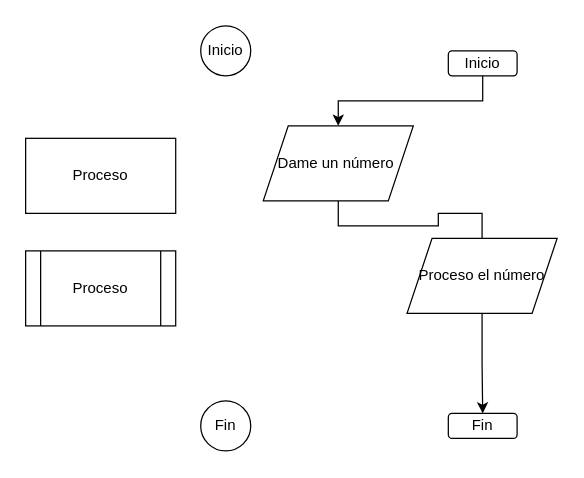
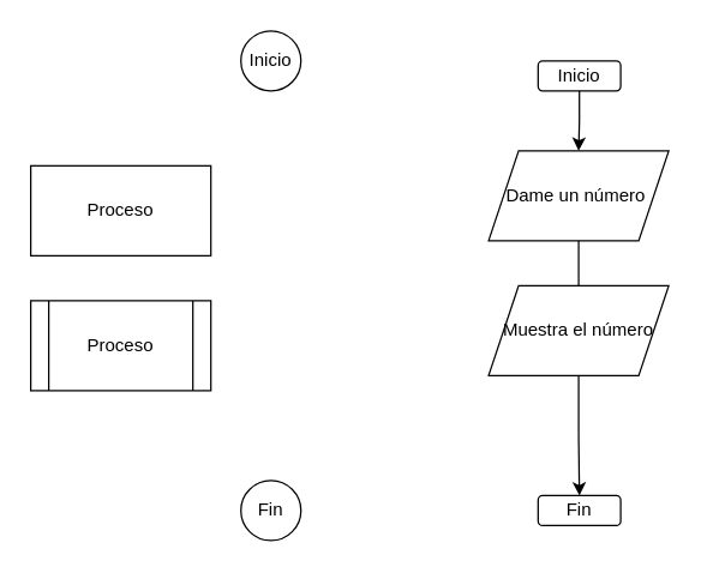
  <mxCell id="0" />
  <mxCell id="1" parent="0" />
  <mxCell id="2" value="Proceso" style="shape=process;whiteSpace=wrap;html=1;backgroundOutline=1;" vertex="1" parent="1"><mxGeometry x="20" y="200" width="120" height="60" as="geometry" /></mxCell>
  <mxCell id="3" style="edgeStyle=orthogonalEdgeStyle;rounded=0;orthogonalLoop=1;jettySize=auto;html=1;exitX=0.5;exitY=1;exitDx=0;exitDy=0;entryX=0.5;entryY=0;entryDx=0;entryDy=0;" edge="1" parent="1" source="4" target="8"><mxGeometry relative="1" as="geometry" /></mxCell>
  <mxCell id="4" value="Inicio" style="rounded=1;whiteSpace=wrap;html=1;" vertex="1" parent="1"><mxGeometry x="358" y="40" width="55" height="20" as="geometry" /></mxCell>
  <mxCell id="5" value="Fin" style="rounded=1;whiteSpace=wrap;html=1;" vertex="1" parent="1"><mxGeometry x="358" y="330" width="55" height="20" as="geometry" /></mxCell>
  <mxCell id="6" value="Proceso" style="rounded=0;whiteSpace=wrap;html=1;" vertex="1" parent="1"><mxGeometry x="20" y="110" width="120" height="60" as="geometry" /></mxCell>
  <mxCell id="7" style="edgeStyle=orthogonalEdgeStyle;rounded=0;orthogonalLoop=1;jettySize=auto;html=1;exitX=0.5;exitY=1;exitDx=0;exitDy=0;entryX=0.5;entryY=0;entryDx=0;entryDy=0;endArrow=none;" edge="1" parent="1" source="8" target="12"><mxGeometry relative="1" as="geometry" /></mxCell>
- <mxCell id="8" value="Dame un número&amp;nbsp;" style="shape=parallelogram;perimeter=parallelogramPerimeter;whiteSpace=wrap;html=1;fixedSize=1;" vertex="1" parent="1"><mxGeometry x="210" y="100" width="120" height="60" as="geometry" /></mxCell>
+ <mxCell id="8" value="Dame un número&amp;nbsp;" style="shape=parallelogram;perimeter=parallelogramPerimeter;whiteSpace=wrap;html=1;fixedSize=1;" vertex="1" parent="1"><mxGeometry x="325" y="100" width="120" height="60" as="geometry" /></mxCell>
  <mxCell id="9" value="Inicio" style="ellipse;whiteSpace=wrap;html=1;aspect=fixed;" vertex="1" parent="1"><mxGeometry x="160" y="20" width="40" height="40" as="geometry" /></mxCell>
  <mxCell id="10" value="Fin" style="ellipse;whiteSpace=wrap;html=1;aspect=fixed;" vertex="1" parent="1"><mxGeometry x="160" y="320" width="40" height="40" as="geometry" /></mxCell>
  <mxCell id="11" style="edgeStyle=orthogonalEdgeStyle;rounded=0;orthogonalLoop=1;jettySize=auto;html=1;exitX=0.5;exitY=1;exitDx=0;exitDy=0;entryX=0.5;entryY=0;entryDx=0;entryDy=0;" edge="1" parent="1" source="12" target="5"><mxGeometry relative="1" as="geometry" /></mxCell>
- <mxCell id="12" value="Proceso el número" style="shape=parallelogram;perimeter=parallelogramPerimeter;whiteSpace=wrap;html=1;fixedSize=1;" vertex="1" parent="1"><mxGeometry x="325" y="190" width="120" height="60" as="geometry" /></mxCell>
+ <mxCell id="12" value="Muestra el número" style="shape=parallelogram;perimeter=parallelogramPerimeter;whiteSpace=wrap;html=1;fixedSize=1;" vertex="1" parent="1"><mxGeometry x="325" y="190" width="120" height="60" as="geometry" /></mxCell>
